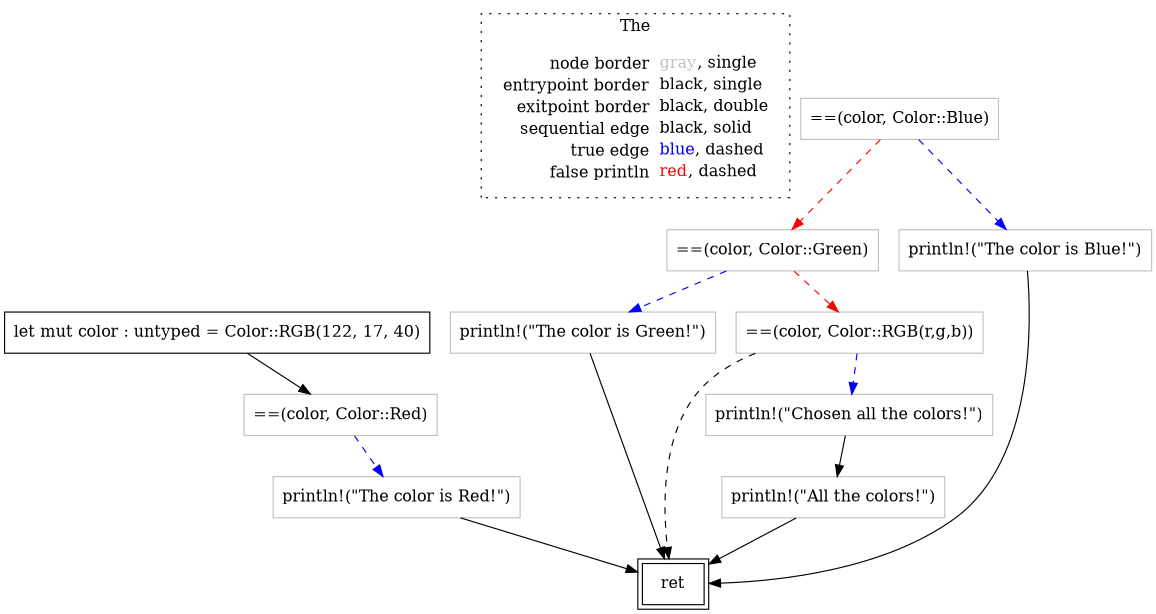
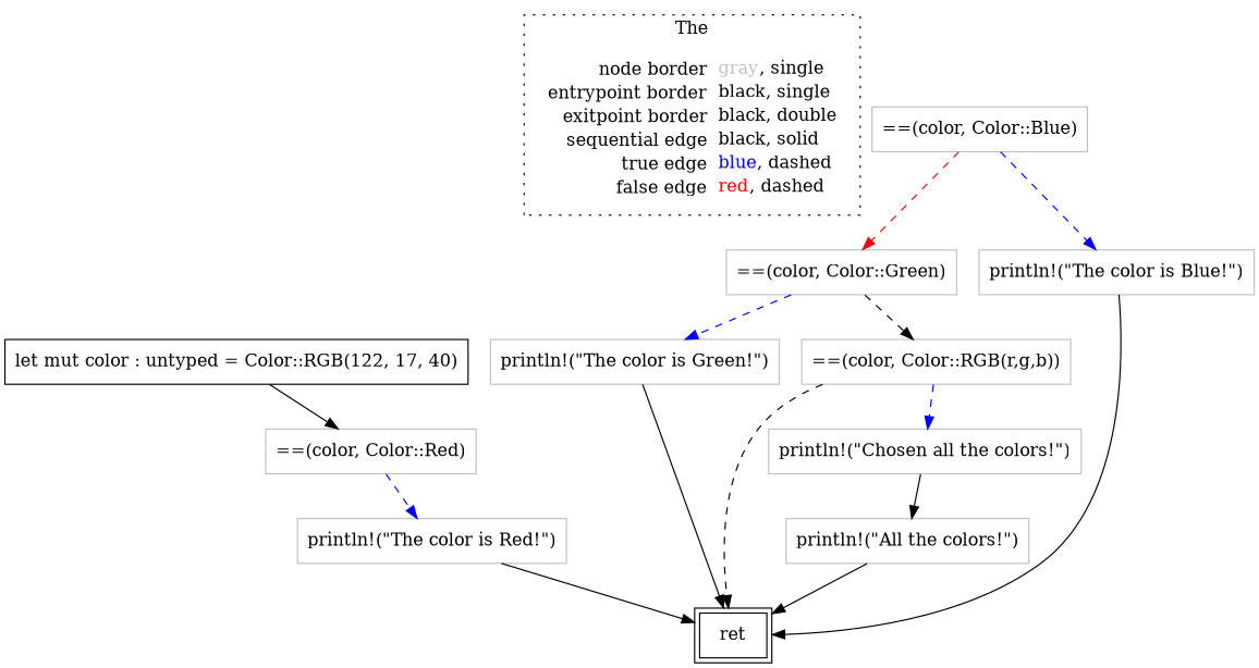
  digraph {
    node [shape=rect color=gray]
    edge [color=black style=dashed]
-   n1 [label=<<table border="0" cellpadding="2" cellspacing="0" cellborder="0"><tr><td align="right">node border&nbsp;</td><td align="left"><font color="gray">gray</font>, single</td></tr><tr><td align="right">entrypoint border&nbsp;</td><td align="left"><font color="black">black</font>, single</td></tr><tr><td align="right">exitpoint border&nbsp;</td><td align="left"><font color="black">black</font>, double</td></tr><tr><td align="right">sequential edge&nbsp;</td><td align="left"><font color="black">black</font>, solid</td></tr><tr><td align="right">true edge&nbsp;</td><td align="left"><font color="blue">blue</font>, dashed</td></tr><tr><td align="right">false println&nbsp;</td><td align="left"><font color="red">red</font>, dashed</td></tr></table>> shape=plaintext color=""]
+   n1 [label=<<table border="0" cellpadding="2" cellspacing="0" cellborder="0"><tr><td align="right">node border&nbsp;</td><td align="left"><font color="gray">gray</font>, single</td></tr><tr><td align="right">entrypoint border&nbsp;</td><td align="left"><font color="black">black</font>, single</td></tr><tr><td align="right">exitpoint border&nbsp;</td><td align="left"><font color="black">black</font>, double</td></tr><tr><td align="right">sequential edge&nbsp;</td><td align="left"><font color="black">black</font>, solid</td></tr><tr><td align="right">true edge&nbsp;</td><td align="left"><font color="blue">blue</font>, dashed</td></tr><tr><td align="right">false edge&nbsp;</td><td align="left"><font color="red">red</font>, dashed</td></tr></table>> shape=plaintext color=""]
    n2 [color=black label=<let mut color : untyped = Color::RGB(122, 17, 40)>]
    n3 [label=<==(color, Color::Red)>]
    n4 [label=<println!(&quot;The color is Red!&quot;)>]
    n5 [label=<==(color, Color::Blue)>]
    n6 [label=<==(color, Color::Green)>]
    n7 [label=<println!(&quot;The color is Blue!&quot;)>]
    n8 [color=black label=<ret> peripheries=2]
    n9 [label=<println!(&quot;The color is Green!&quot;)>]
    n10 [label=<==(color, Color::RGB(r,g,b))>]
    n11 [label=<println!(&quot;All the colors!&quot;)>]
    n12 [label=<println!(&quot;Chosen all the colors!&quot;)>]
    subgraph cluster_1 {
      label=The
      style=dotted
      n1
    }
    n2 -> n3 [style=""]
    n3 -> n4 [color=blue]
    n4 -> n8 [style=""]
    n5 -> n6 [color=red]
    n5 -> n7 [color=blue]
    n6 -> n9 [color=blue]
-   n6 -> n10 [color=red]
+   n6 -> n10
    n7 -> n8 [style=""]
    n9 -> n8 [style=""]
    n10 -> n8
    n10 -> n12 [color=blue]
    n11 -> n8 [style=""]
    n12 -> n11 [style=""]
  }
